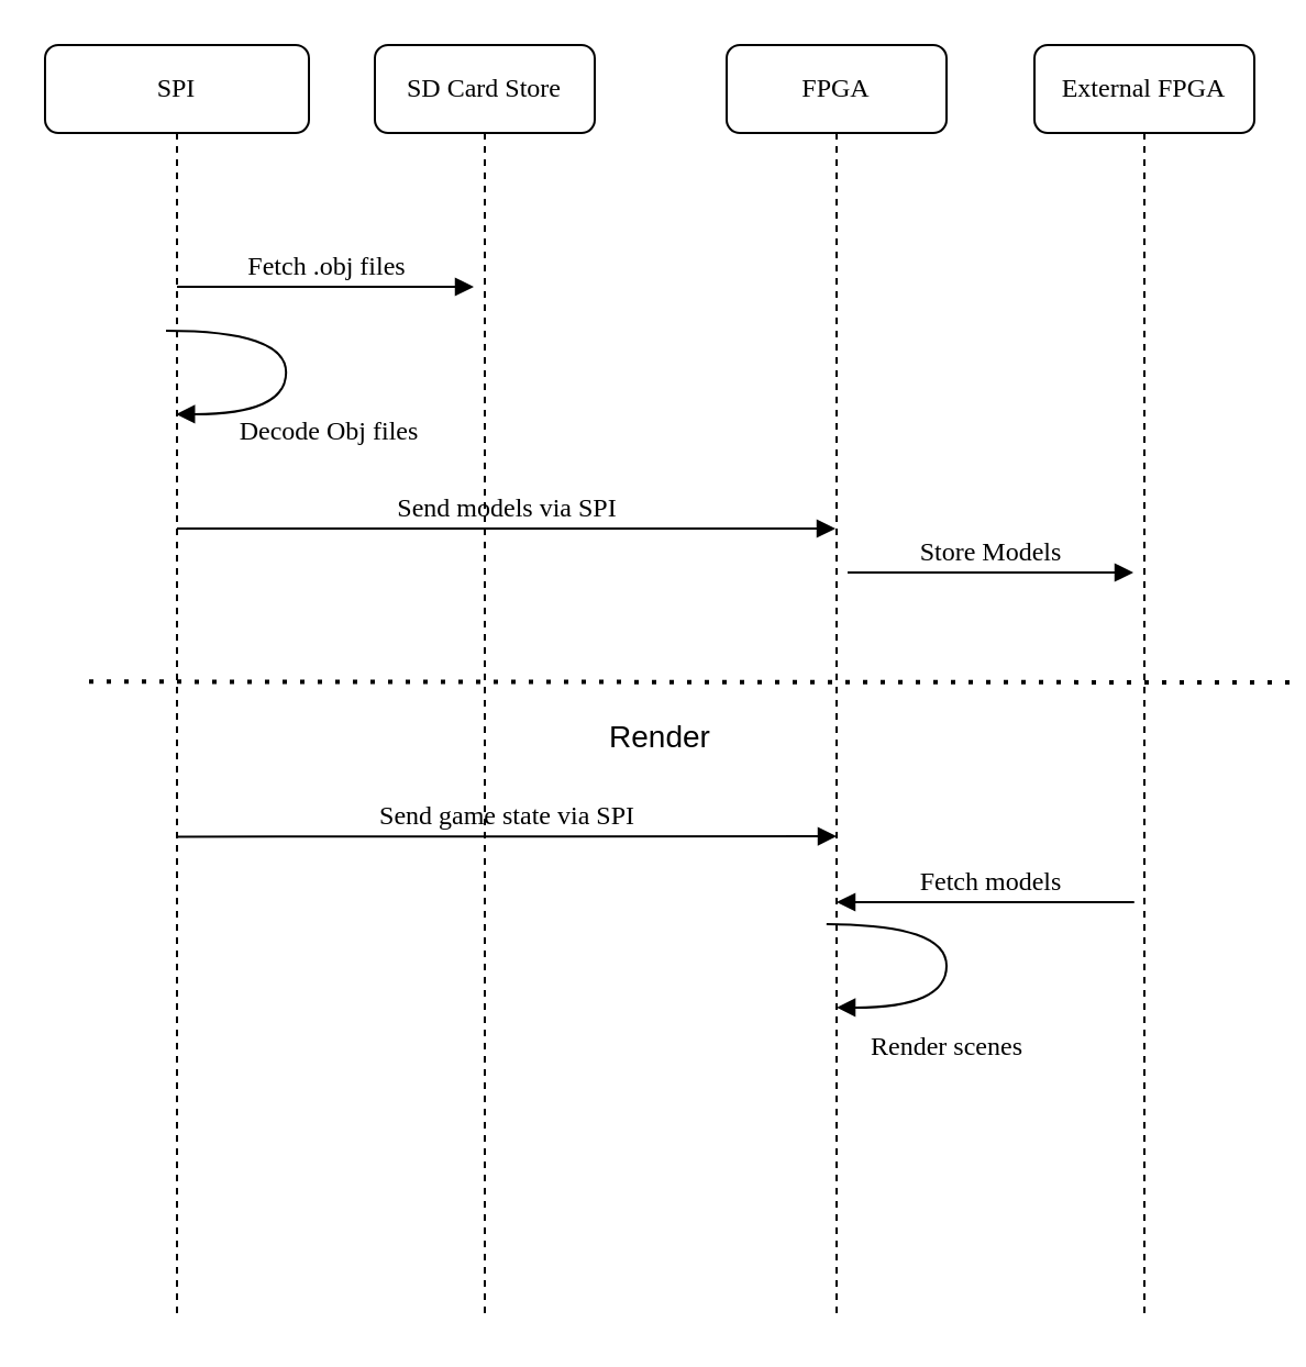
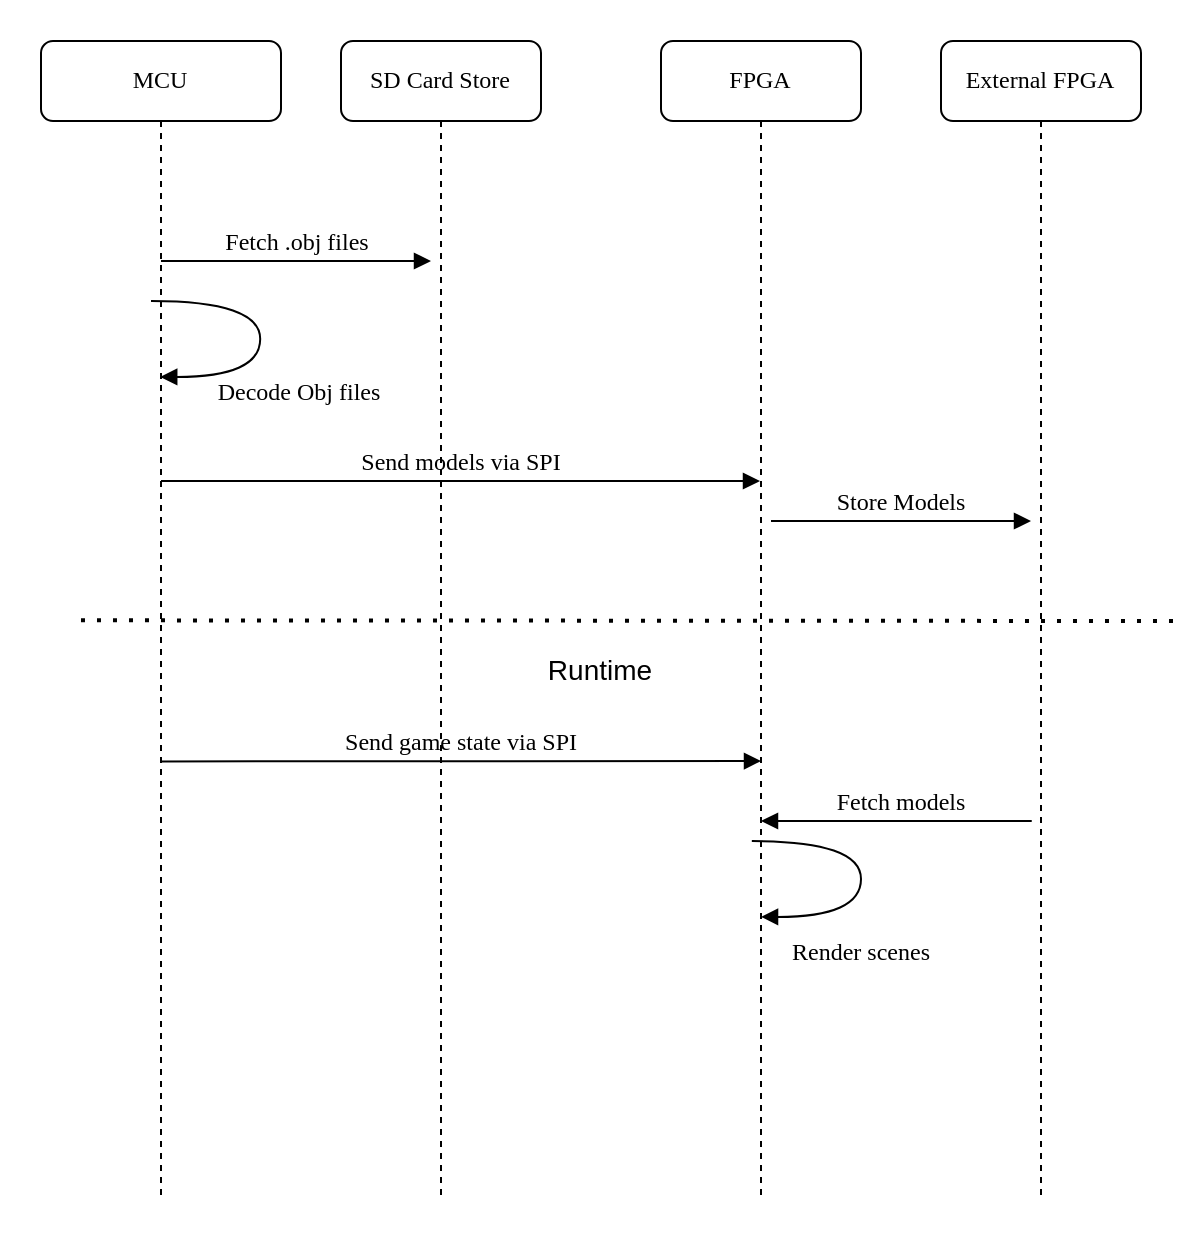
  <mxCell id="0" />
  <mxCell id="1" parent="0" />
  <mxCell id="2" value="SD Card Store" style="shape=umlLifeline;perimeter=lifelinePerimeter;whiteSpace=wrap;html=1;container=1;collapsible=0;recursiveResize=0;outlineConnect=0;rounded=1;shadow=0;comic=0;labelBackgroundColor=none;strokeWidth=1;fontFamily=Verdana;fontSize=12;align=center;" parent="1" vertex="1"><mxGeometry x="170" y="20" width="100" height="580" as="geometry" /></mxCell>
  <mxCell id="3" value="FPGA" style="shape=umlLifeline;perimeter=lifelinePerimeter;whiteSpace=wrap;html=1;container=1;collapsible=0;recursiveResize=0;outlineConnect=0;rounded=1;shadow=0;comic=0;labelBackgroundColor=none;strokeWidth=1;fontFamily=Verdana;fontSize=12;align=center;" parent="1" vertex="1"><mxGeometry x="330" y="20" width="100" height="580" as="geometry" /></mxCell>
  <mxCell id="4" value="Store Models" style="html=1;verticalAlign=bottom;endArrow=block;labelBackgroundColor=none;fontFamily=Verdana;fontSize=12;edgeStyle=elbowEdgeStyle;elbow=vertical;" parent="3" edge="1"><mxGeometry relative="1" as="geometry"><mxPoint x="55" y="240" as="sourcePoint" /><Array as="points"><mxPoint x="60" y="240" /></Array><mxPoint x="185" y="240" as="targetPoint" /></mxGeometry></mxCell>
  <mxCell id="5" value="&lt;div&gt;Render scenes&lt;br&gt;&lt;/div&gt;&lt;div&gt;&lt;br&gt;&lt;/div&gt;" style="html=1;verticalAlign=bottom;endArrow=block;labelBackgroundColor=none;fontFamily=Verdana;fontSize=12;elbow=vertical;edgeStyle=orthogonalEdgeStyle;curved=1;entryX=1;entryY=0.286;entryPerimeter=0;exitX=1.038;exitY=0.345;exitPerimeter=0;" edge="1" parent="3"><mxGeometry x="0.299" y="42" relative="1" as="geometry"><mxPoint x="45.41" y="400.03" as="sourcePoint" /><mxPoint x="50.03" y="437.95" as="targetPoint" /><Array as="points"><mxPoint x="100.03" y="399.93" /><mxPoint x="100.03" y="437.93" /></Array><mxPoint as="offset" /></mxGeometry></mxCell>
  <mxCell id="6" value="&lt;div&gt;Fetch models&lt;/div&gt;" style="html=1;verticalAlign=bottom;endArrow=block;labelBackgroundColor=none;fontFamily=Verdana;fontSize=12;edgeStyle=elbowEdgeStyle;elbow=vertical;" edge="1" parent="3"><mxGeometry x="0.391" relative="1" as="geometry"><mxPoint x="100.19" y="390" as="sourcePoint" /><Array as="points"><mxPoint x="190" y="390" /></Array><mxPoint x="50.0" y="390" as="targetPoint" /><mxPoint as="offset" /></mxGeometry></mxCell>
  <mxCell id="7" value="External FPGA" style="shape=umlLifeline;perimeter=lifelinePerimeter;whiteSpace=wrap;html=1;container=1;collapsible=0;recursiveResize=0;outlineConnect=0;rounded=1;shadow=0;comic=0;labelBackgroundColor=none;strokeWidth=1;fontFamily=Verdana;fontSize=12;align=center;" parent="1" vertex="1"><mxGeometry x="470" y="20" width="100" height="580" as="geometry" /></mxCell>
- <mxCell id="8" value="SPI" style="shape=umlLifeline;perimeter=lifelinePerimeter;whiteSpace=wrap;html=1;container=1;collapsible=0;recursiveResize=0;outlineConnect=0;rounded=1;shadow=0;comic=0;labelBackgroundColor=none;strokeWidth=1;fontFamily=Verdana;fontSize=12;align=center;" parent="1" vertex="1"><mxGeometry x="20" y="20" width="120" height="580" as="geometry" /></mxCell>
+ <mxCell id="8" value="MCU" style="shape=umlLifeline;perimeter=lifelinePerimeter;whiteSpace=wrap;html=1;container=1;collapsible=0;recursiveResize=0;outlineConnect=0;rounded=1;shadow=0;comic=0;labelBackgroundColor=none;strokeWidth=1;fontFamily=Verdana;fontSize=12;align=center;" parent="1" vertex="1"><mxGeometry x="20" y="20" width="120" height="580" as="geometry" /></mxCell>
  <mxCell id="9" value="&lt;div&gt;Decode Obj files&lt;/div&gt;&lt;div&gt;&lt;br&gt;&lt;/div&gt;" style="html=1;verticalAlign=bottom;endArrow=block;labelBackgroundColor=none;fontFamily=Verdana;fontSize=12;elbow=vertical;edgeStyle=orthogonalEdgeStyle;curved=1;entryX=1;entryY=0.286;entryPerimeter=0;exitX=1.038;exitY=0.345;exitPerimeter=0;" parent="8" edge="1"><mxGeometry x="0.299" y="38" relative="1" as="geometry"><mxPoint x="55.0" y="130.03" as="sourcePoint" /><mxPoint x="59.62" y="167.95" as="targetPoint" /><Array as="points"><mxPoint x="109.62" y="129.93" /><mxPoint x="109.62" y="167.93" /></Array><mxPoint x="20" y="-6" as="offset" /></mxGeometry></mxCell>
  <mxCell id="10" value="" style="endArrow=none;dashed=1;html=1;dashPattern=1 3;strokeWidth=2;rounded=0;" edge="1" parent="8"><mxGeometry width="50" height="50" relative="1" as="geometry"><mxPoint x="20" y="289.66" as="sourcePoint" /><mxPoint x="570" y="290" as="targetPoint" /></mxGeometry></mxCell>
  <mxCell id="11" value="&lt;div&gt;Fetch .obj files&lt;/div&gt;" style="html=1;verticalAlign=bottom;endArrow=block;entryX=0;entryY=0;labelBackgroundColor=none;fontFamily=Verdana;fontSize=12;edgeStyle=elbowEdgeStyle;elbow=vertical;" parent="1" edge="1"><mxGeometry relative="1" as="geometry"><mxPoint x="80" y="130" as="sourcePoint" /><mxPoint x="215" y="130" as="targetPoint" /></mxGeometry></mxCell>
  <mxCell id="12" value="Send models via SPI" style="html=1;verticalAlign=bottom;endArrow=block;labelBackgroundColor=none;fontFamily=Verdana;fontSize=12;edgeStyle=elbowEdgeStyle;elbow=vertical;" edge="1" parent="1" target="3"><mxGeometry relative="1" as="geometry"><mxPoint x="80" y="240" as="sourcePoint" /><mxPoint x="215" y="240" as="targetPoint" /></mxGeometry></mxCell>
- <mxCell id="13" value="&lt;font style=&quot;font-size: 14px;&quot;&gt;Render&lt;/font&gt;" style="text;html=1;align=center;verticalAlign=middle;whiteSpace=wrap;rounded=0;" vertex="1" parent="1"><mxGeometry x="270" y="320" width="60" height="30" as="geometry" /></mxCell>
+ <mxCell id="13" value="&lt;font style=&quot;font-size: 14px;&quot;&gt;Runtime&lt;/font&gt;" style="text;html=1;align=center;verticalAlign=middle;whiteSpace=wrap;rounded=0;" vertex="1" parent="1"><mxGeometry x="270" y="320" width="60" height="30" as="geometry" /></mxCell>
  <mxCell id="14" value="Send game state via SPI" style="html=1;verticalAlign=bottom;endArrow=block;labelBackgroundColor=none;fontFamily=Verdana;fontSize=12;edgeStyle=elbowEdgeStyle;elbow=vertical;" edge="1" parent="1"><mxGeometry relative="1" as="geometry"><mxPoint x="80" y="380.21" as="sourcePoint" /><mxPoint x="380" y="380.21" as="targetPoint" /></mxGeometry></mxCell>
